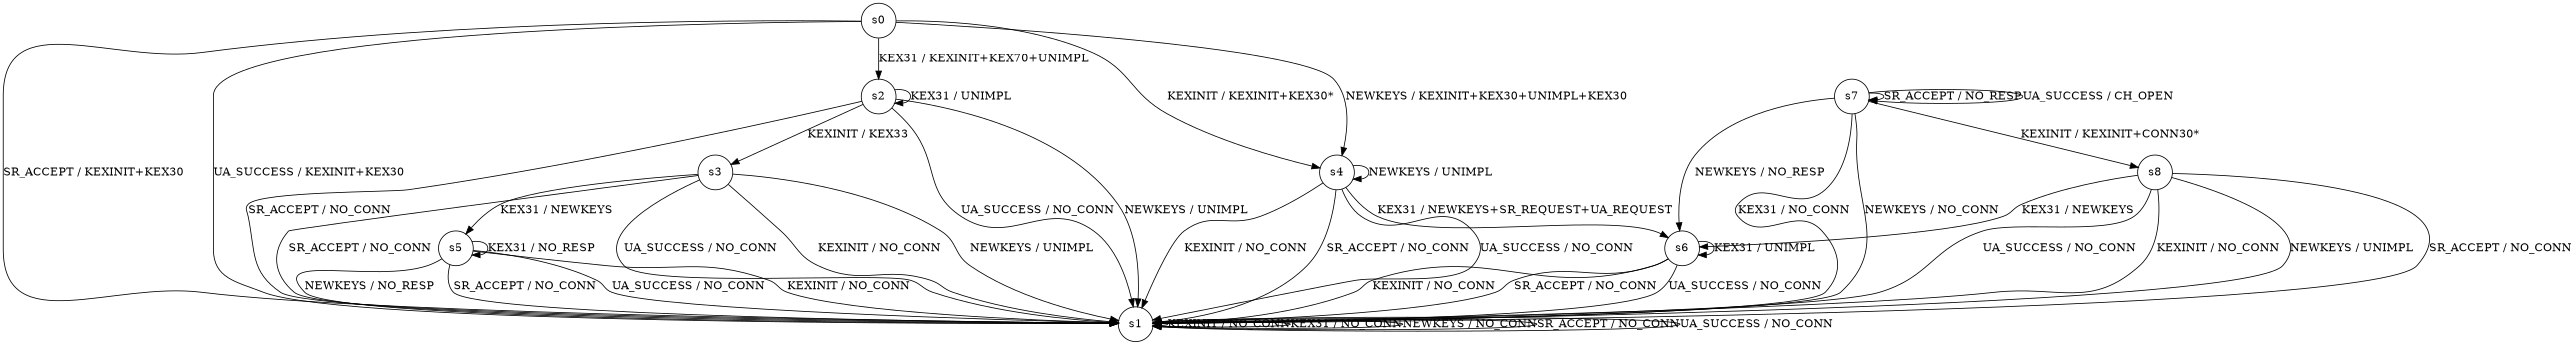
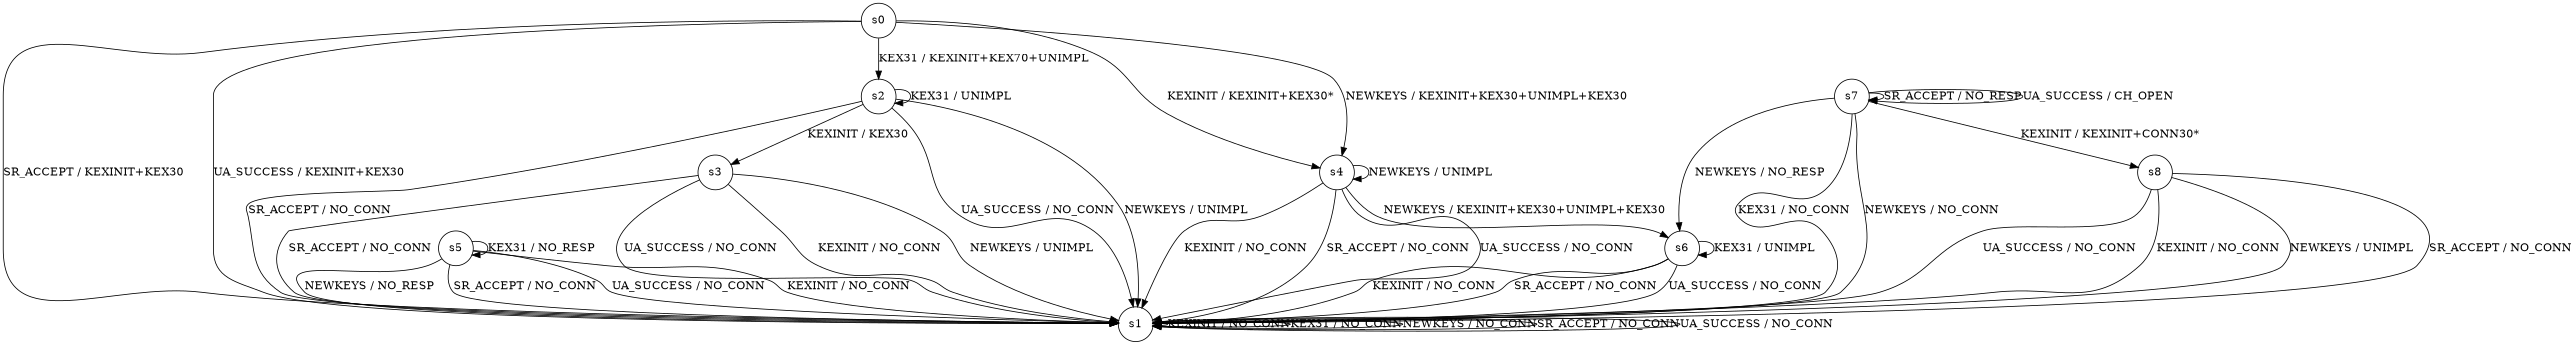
  digraph {
    node [shape=circle]
    n1 [label=s0]
    n2 [label=s1]
    n3 [label=s2]
    n4 [label=s4]
    n5 [label=s3]
    n6 [label=s6]
    n7 [label=s5]
    n8 [label=s7]
    n9 [label=s8]
    n1 -> n2 [label="SR_ACCEPT / KEXINIT+KEX30"]
    n1 -> n2 [label="UA_SUCCESS / KEXINIT+KEX30"]
    n1 -> n3 [label="KEX31 / KEXINIT+KEX70+UNIMPL"]
    n1 -> n4 [label="KEXINIT / KEXINIT+KEX30*"]
    n1 -> n4 [label="NEWKEYS / KEXINIT+KEX30+UNIMPL+KEX30"]
    n2 -> n2 [label="KEXINIT / NO_CONN"]
    n2 -> n2 [label="KEX31 / NO_CONN"]
    n2 -> n2 [label="NEWKEYS / NO_CONN"]
    n2 -> n2 [label="SR_ACCEPT / NO_CONN"]
    n2 -> n2 [label="UA_SUCCESS / NO_CONN"]
    n3 -> n2 [label="NEWKEYS / UNIMPL"]
    n3 -> n2 [label="SR_ACCEPT / NO_CONN"]
    n3 -> n2 [label="UA_SUCCESS / NO_CONN"]
    n3 -> n3 [label="KEX31 / UNIMPL"]
-   n3 -> n5 [label="KEXINIT / KEX33"]
+   n3 -> n5 [label="KEXINIT / KEX30"]
    n4 -> n2 [label="KEXINIT / NO_CONN"]
    n4 -> n2 [label="SR_ACCEPT / NO_CONN"]
    n4 -> n2 [label="UA_SUCCESS / NO_CONN"]
    n4 -> n4 [label="NEWKEYS / UNIMPL"]
-   n4 -> n6 [label="KEX31 / NEWKEYS+SR_REQUEST+UA_REQUEST"]
+   n4 -> n6 [label="NEWKEYS / KEXINIT+KEX30+UNIMPL+KEX30"]
    n5 -> n2 [label="KEXINIT / NO_CONN"]
    n5 -> n2 [label="NEWKEYS / UNIMPL"]
    n5 -> n2 [label="SR_ACCEPT / NO_CONN"]
    n5 -> n2 [label="UA_SUCCESS / NO_CONN"]
-   n5 -> n7 [label="KEX31 / NEWKEYS"]
    n6 -> n2 [label="KEXINIT / NO_CONN"]
    n6 -> n2 [label="SR_ACCEPT / NO_CONN"]
    n6 -> n2 [label="UA_SUCCESS / NO_CONN"]
    n6 -> n6 [label="KEX31 / UNIMPL"]
    n7 -> n2 [label="KEXINIT / NO_CONN"]
    n7 -> n2 [label="NEWKEYS / NO_RESP"]
    n7 -> n2 [label="SR_ACCEPT / NO_CONN"]
    n7 -> n2 [label="UA_SUCCESS / NO_CONN"]
    n7 -> n7 [label="KEX31 / NO_RESP"]
    n8 -> n2 [label="KEX31 / NO_CONN"]
    n8 -> n2 [label="NEWKEYS / NO_CONN"]
    n8 -> n6 [label="NEWKEYS / NO_RESP"]
    n8 -> n8 [label="SR_ACCEPT / NO_RESP"]
    n8 -> n8 [label="UA_SUCCESS / CH_OPEN"]
    n8 -> n9 [label="KEXINIT / KEXINIT+CONN30*"]
    n9 -> n2 [label="KEXINIT / NO_CONN"]
    n9 -> n2 [label="NEWKEYS / UNIMPL"]
    n9 -> n2 [label="SR_ACCEPT / NO_CONN"]
    n9 -> n2 [label="UA_SUCCESS / NO_CONN"]
-   n9 -> n6 [label="KEX31 / NEWKEYS"]
  }
